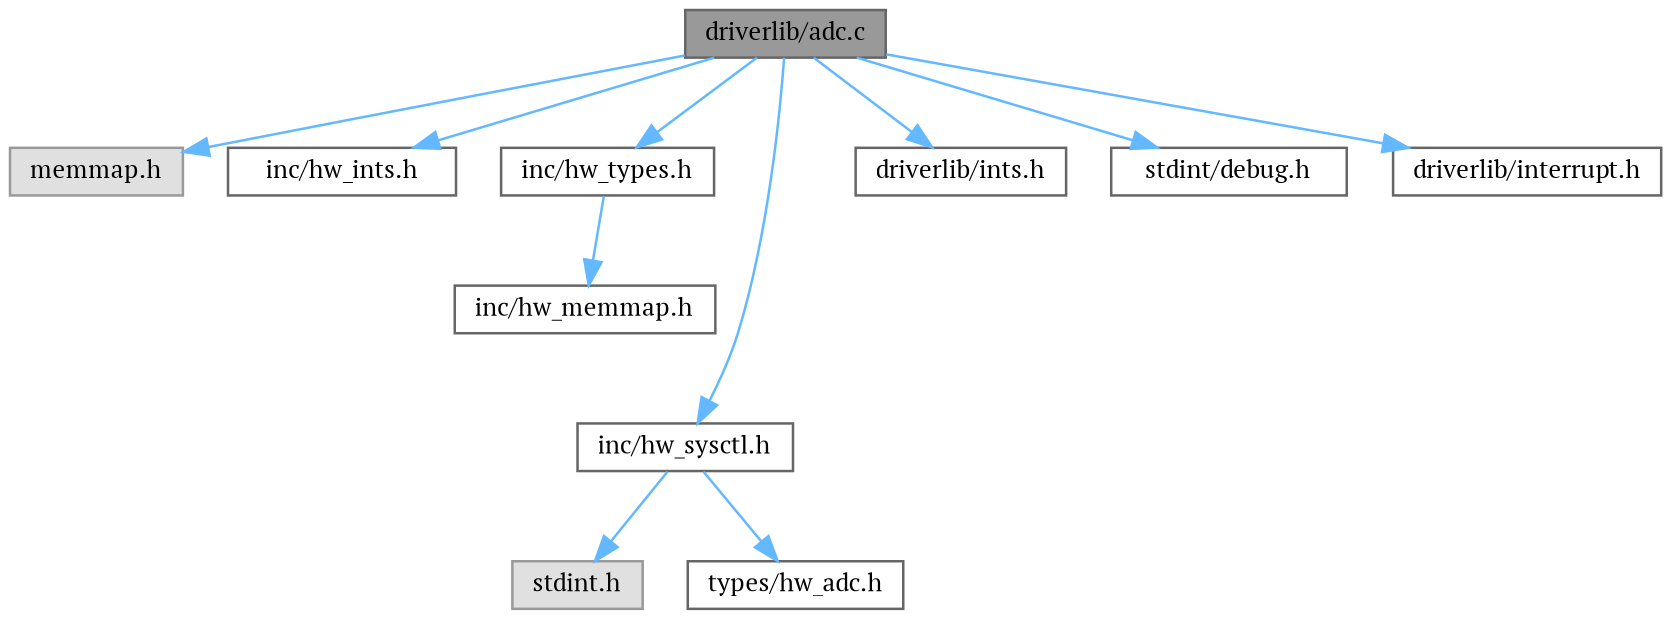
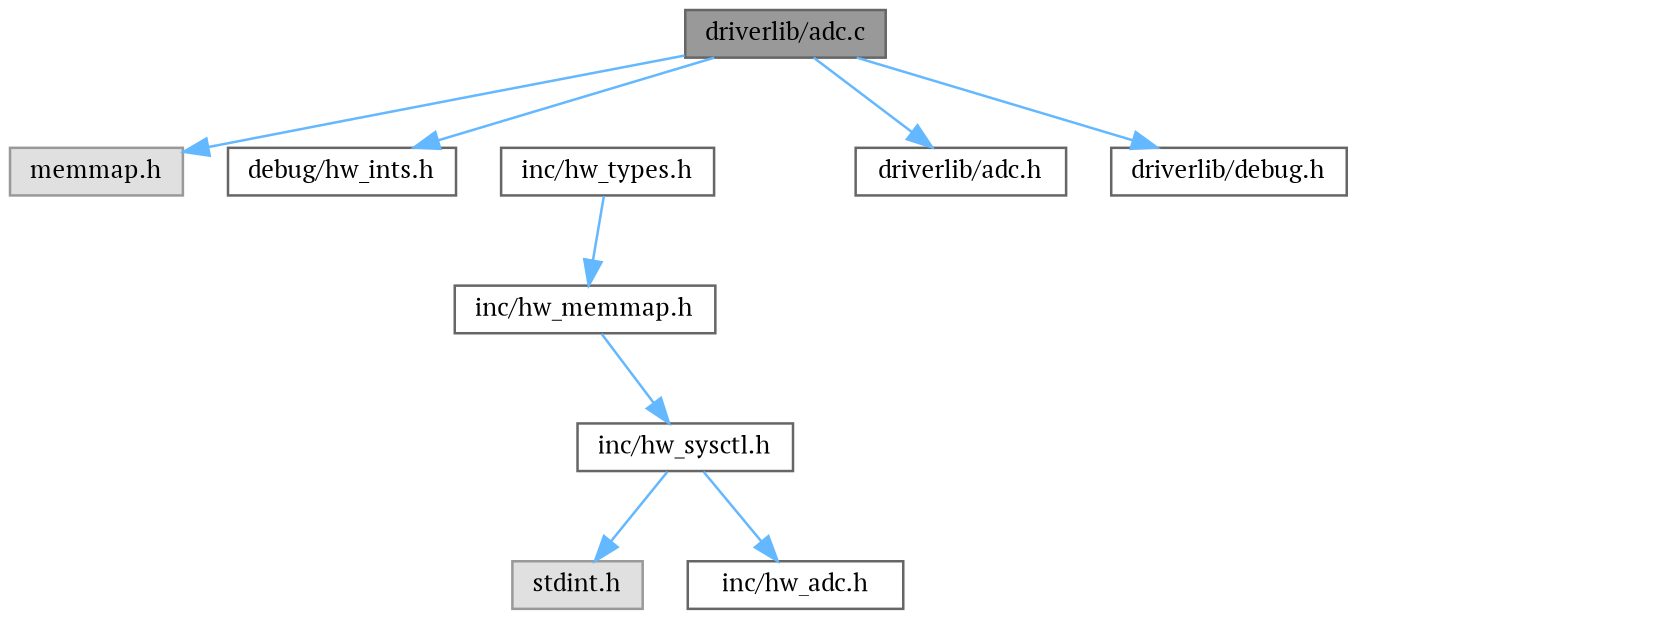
  digraph {
    fontname="PT Serif"
    node [color=grey40 fillcolor=white fontname="PT Serif" fontsize=10 shape=box style=filled]
    edge [color=steelblue1 fontname="PT Serif" fontsize=10 labelfontname=Helvetica labelfontsize=10 style=solid]
    n1 [color=gray40 fillcolor=grey60 fontcolor=black height=0.2 label="driverlib/adc.c" width=0.4]
    n2 [color=grey60 fillcolor="#E0E0E0" height=0.2 label="memmap.h" width=0.4]
-   n3 [height=0.2 label="inc/hw_ints.h" width=0.4]
+   n3 [height=0.2 label="debug/hw_ints.h" width=0.4]
    n4 [height=0.2 label="inc/hw_types.h" width=0.4]
    n5 [height=0.2 label="inc/hw_sysctl.h" width=0.4]
-   n6 [height=0.2 label="driverlib/ints.h" width=0.4]
-   n7 [height=0.2 label="stdint/debug.h" width=0.4]
-   n8 [height=0.2 label="driverlib/interrupt.h" width=0.4]
+   n6 [height=0.2 label="driverlib/adc.h" width=0.4]
+   n7 [height=0.2 label="driverlib/debug.h" width=0.4]
    n9 [color=grey60 fillcolor="#E0E0E0" height=0.2 label="stdint.h" width=0.4]
-   n10 [height=0.2 label="types/hw_adc.h" width=0.4]
+   n10 [height=0.2 label="inc/hw_adc.h" width=0.4]
    n11 [height=0.2 label="inc/hw_memmap.h" width=0.4]
    n1 -> n2
    n1 -> n3
-   n1 -> n4
-   n1 -> n5
+   n11 -> n5
    n1 -> n6
    n1 -> n7
-   n1 -> n8
    n4 -> n11
    n5 -> n9
    n5 -> n10
  }
